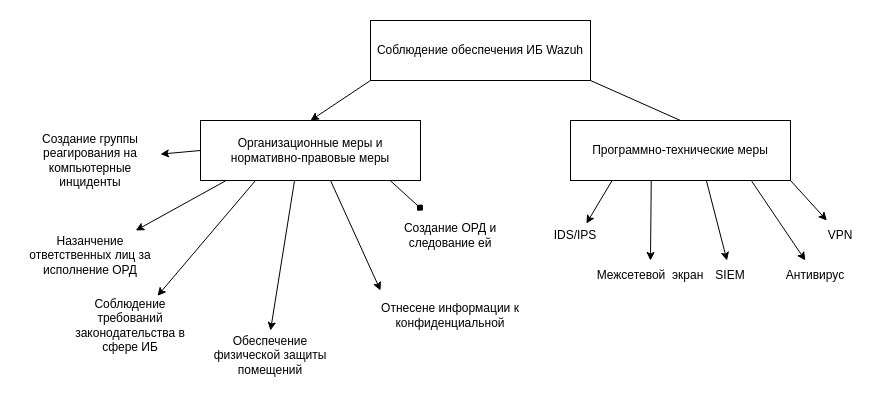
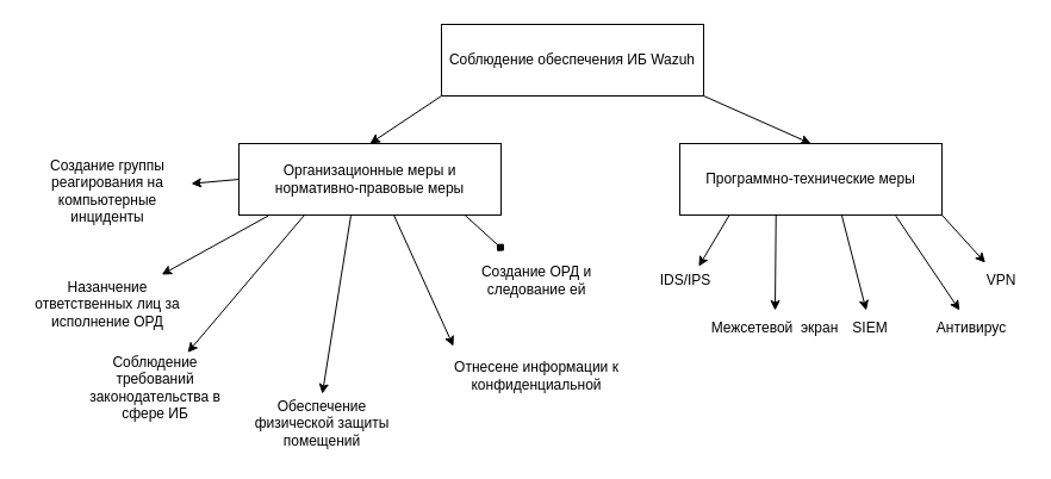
  <mxCell id="0" />
  <mxCell id="1" parent="0" />
  <mxCell id="2" value="Соблюдение обеспечения ИБ Wazuh" style="rounded=0;whiteSpace=wrap;html=1;" vertex="1" parent="1"><mxGeometry x="370" y="20" width="220" height="60" as="geometry" /></mxCell>
  <mxCell id="3" value="" style="endArrow=classic;html=1;rounded=0;exitX=0;exitY=1;exitDx=0;exitDy=0;entryX=0.5;entryY=0;entryDx=0;entryDy=0;" edge="1" parent="1" source="2" target="4"><mxGeometry width="50" height="50" relative="1" as="geometry"><mxPoint x="320" y="160" as="sourcePoint" /><mxPoint x="320" y="120" as="targetPoint" /></mxGeometry></mxCell>
  <mxCell id="4" value="Организационные меры и нормативно-правовые меры" style="rounded=0;whiteSpace=wrap;html=1;" vertex="1" parent="1"><mxGeometry x="200" y="120" width="220" height="60" as="geometry" /></mxCell>
  <mxCell id="5" value="Создание группы реагирования на компьютерные инциденты" style="text;html=1;strokeColor=none;fillColor=none;align=center;verticalAlign=middle;whiteSpace=wrap;rounded=0;" vertex="1" parent="1"><mxGeometry x="20" y="135" width="140" height="50" as="geometry" /></mxCell>
  <mxCell id="6" value="Назанчение ответственных лиц за исполнение ОРД" style="text;html=1;strokeColor=none;fillColor=none;align=center;verticalAlign=middle;whiteSpace=wrap;rounded=0;" vertex="1" parent="1"><mxGeometry x="20" y="230" width="140" height="50" as="geometry" /></mxCell>
  <mxCell id="7" value="Соблюдение требований законодательства в сфере ИБ" style="text;html=1;strokeColor=none;fillColor=none;align=center;verticalAlign=middle;whiteSpace=wrap;rounded=0;" vertex="1" parent="1"><mxGeometry x="60" y="300" width="140" height="50" as="geometry" /></mxCell>
  <mxCell id="8" value="Обеспечение физической защиты помещений" style="text;html=1;strokeColor=none;fillColor=none;align=center;verticalAlign=middle;whiteSpace=wrap;rounded=0;" vertex="1" parent="1"><mxGeometry x="200" y="330" width="140" height="50" as="geometry" /></mxCell>
  <mxCell id="9" value="Отнесене информации к конфиденциальной" style="text;html=1;strokeColor=none;fillColor=none;align=center;verticalAlign=middle;whiteSpace=wrap;rounded=0;" vertex="1" parent="1"><mxGeometry x="380" y="290" width="140" height="50" as="geometry" /></mxCell>
  <mxCell id="10" value="Создание ОРД и следование ей" style="text;html=1;strokeColor=none;fillColor=none;align=center;verticalAlign=middle;whiteSpace=wrap;rounded=0;" vertex="1" parent="1"><mxGeometry x="380" y="210" width="140" height="50" as="geometry" /></mxCell>
  <mxCell id="11" value="Программно-технические меры" style="rounded=0;whiteSpace=wrap;html=1;" vertex="1" parent="1"><mxGeometry x="570" y="120" width="220" height="60" as="geometry" /></mxCell>
  <mxCell id="12" value="IDS/IPS" style="text;html=1;strokeColor=none;fillColor=none;align=center;verticalAlign=middle;whiteSpace=wrap;rounded=0;" vertex="1" parent="1"><mxGeometry x="530" y="225" width="90" height="20" as="geometry" /></mxCell>
  <mxCell id="13" value="Межсетевой&amp;nbsp; экран" style="text;html=1;strokeColor=none;fillColor=none;align=center;verticalAlign=middle;whiteSpace=wrap;rounded=0;" vertex="1" parent="1"><mxGeometry x="590" y="260" width="120" height="30" as="geometry" /></mxCell>
  <mxCell id="14" value="SIEM" style="text;html=1;strokeColor=none;fillColor=none;align=center;verticalAlign=middle;whiteSpace=wrap;rounded=0;" vertex="1" parent="1"><mxGeometry x="690" y="260" width="80" height="30" as="geometry" /></mxCell>
  <mxCell id="15" value="Антивирус" style="text;html=1;strokeColor=none;fillColor=none;align=center;verticalAlign=middle;whiteSpace=wrap;rounded=0;" vertex="1" parent="1"><mxGeometry x="770" y="260" width="90" height="30" as="geometry" /></mxCell>
- <mxCell id="16" value="" style="endArrow=none;html=1;rounded=0;exitX=1;exitY=1;exitDx=0;exitDy=0;entryX=0.5;entryY=0;entryDx=0;entryDy=0;" edge="1" parent="1" source="2" target="11"><mxGeometry width="50" height="50" relative="1" as="geometry"><mxPoint x="630" y="110" as="sourcePoint" /><mxPoint x="680" y="60" as="targetPoint" /></mxGeometry></mxCell>
+ <mxCell id="16" value="" style="endArrow=classic;html=1;rounded=0;exitX=1;exitY=1;exitDx=0;exitDy=0;entryX=0.5;entryY=0;entryDx=0;entryDy=0;" edge="1" parent="1" source="2" target="11"><mxGeometry width="50" height="50" relative="1" as="geometry"><mxPoint x="630" y="110" as="sourcePoint" /><mxPoint x="680" y="60" as="targetPoint" /></mxGeometry></mxCell>
  <mxCell id="17" value="" style="endArrow=classic;html=1;rounded=0;exitX=0;exitY=0.5;exitDx=0;exitDy=0;" edge="1" parent="1" source="4" target="5"><mxGeometry width="50" height="50" relative="1" as="geometry"><mxPoint x="200" y="290" as="sourcePoint" /><mxPoint x="250" y="240" as="targetPoint" /></mxGeometry></mxCell>
  <mxCell id="18" value="" style="endArrow=classic;html=1;rounded=0;exitX=0.113;exitY=1.008;exitDx=0;exitDy=0;exitPerimeter=0;" edge="1" parent="1" source="4" target="6"><mxGeometry width="50" height="50" relative="1" as="geometry"><mxPoint x="250" y="280" as="sourcePoint" /><mxPoint x="300" y="230" as="targetPoint" /></mxGeometry></mxCell>
  <mxCell id="19" value="" style="endArrow=classic;html=1;rounded=0;exitX=0.25;exitY=1;exitDx=0;exitDy=0;entryX=0.693;entryY=-0.093;entryDx=0;entryDy=0;entryPerimeter=0;" edge="1" parent="1" source="4" target="7"><mxGeometry width="50" height="50" relative="1" as="geometry"><mxPoint x="310" y="290" as="sourcePoint" /><mxPoint x="360" y="240" as="targetPoint" /></mxGeometry></mxCell>
  <mxCell id="20" value="" style="endArrow=classic;html=1;rounded=0;exitX=0.427;exitY=1.011;exitDx=0;exitDy=0;exitPerimeter=0;entryX=0.5;entryY=0;entryDx=0;entryDy=0;" edge="1" parent="1" source="4" target="8"><mxGeometry width="50" height="50" relative="1" as="geometry"><mxPoint x="320" y="280" as="sourcePoint" /><mxPoint x="370" y="230" as="targetPoint" /></mxGeometry></mxCell>
  <mxCell id="21" value="" style="endArrow=classic;html=1;rounded=0;entryX=0;entryY=0;entryDx=0;entryDy=0;" edge="1" parent="1" target="9"><mxGeometry width="50" height="50" relative="1" as="geometry"><mxPoint x="330" y="180" as="sourcePoint" /><mxPoint x="380" y="210" as="targetPoint" /></mxGeometry></mxCell>
  <mxCell id="22" value="" style="endArrow=diamond;html=1;rounded=0;exitX=0.862;exitY=1;exitDx=0;exitDy=0;exitPerimeter=0;" edge="1" parent="1" source="4" target="10"><mxGeometry width="50" height="50" relative="1" as="geometry"><mxPoint x="400" y="400" as="sourcePoint" /><mxPoint x="450" y="350" as="targetPoint" /></mxGeometry></mxCell>
  <mxCell id="23" value="VPN" style="text;html=1;strokeColor=none;fillColor=none;align=center;verticalAlign=middle;whiteSpace=wrap;rounded=0;" vertex="1" parent="1"><mxGeometry x="820" y="220" width="40" height="30" as="geometry" /></mxCell>
  <mxCell id="24" value="" style="endArrow=classic;html=1;rounded=0;exitX=0.188;exitY=1.007;exitDx=0;exitDy=0;exitPerimeter=0;entryX=0.621;entryY=-0.096;entryDx=0;entryDy=0;entryPerimeter=0;" edge="1" parent="1" source="11" target="12"><mxGeometry width="50" height="50" relative="1" as="geometry"><mxPoint x="610" y="240" as="sourcePoint" /><mxPoint x="660" y="190" as="targetPoint" /></mxGeometry></mxCell>
  <mxCell id="25" value="" style="endArrow=classic;html=1;rounded=0;exitX=0.367;exitY=1.001;exitDx=0;exitDy=0;exitPerimeter=0;entryX=0.5;entryY=0;entryDx=0;entryDy=0;" edge="1" parent="1" source="11" target="13"><mxGeometry width="50" height="50" relative="1" as="geometry"><mxPoint x="650" y="250" as="sourcePoint" /><mxPoint x="700" y="200" as="targetPoint" /></mxGeometry></mxCell>
  <mxCell id="26" value="" style="endArrow=classic;html=1;rounded=0;exitX=0.618;exitY=1.007;exitDx=0;exitDy=0;exitPerimeter=0;entryX=0.456;entryY=-0.001;entryDx=0;entryDy=0;entryPerimeter=0;" edge="1" parent="1" source="11" target="14"><mxGeometry width="50" height="50" relative="1" as="geometry"><mxPoint x="690" y="250" as="sourcePoint" /><mxPoint x="740" y="200" as="targetPoint" /></mxGeometry></mxCell>
  <mxCell id="27" value="" style="endArrow=classic;html=1;rounded=0;exitX=0.824;exitY=1.013;exitDx=0;exitDy=0;exitPerimeter=0;" edge="1" parent="1" source="11" target="15"><mxGeometry width="50" height="50" relative="1" as="geometry"><mxPoint x="760" y="260" as="sourcePoint" /><mxPoint x="810" y="210" as="targetPoint" /></mxGeometry></mxCell>
  <mxCell id="28" value="" style="endArrow=classic;html=1;rounded=0;exitX=1;exitY=1;exitDx=0;exitDy=0;" edge="1" parent="1" source="11" target="23"><mxGeometry width="50" height="50" relative="1" as="geometry"><mxPoint x="810" y="220" as="sourcePoint" /><mxPoint x="860" y="170" as="targetPoint" /></mxGeometry></mxCell>
